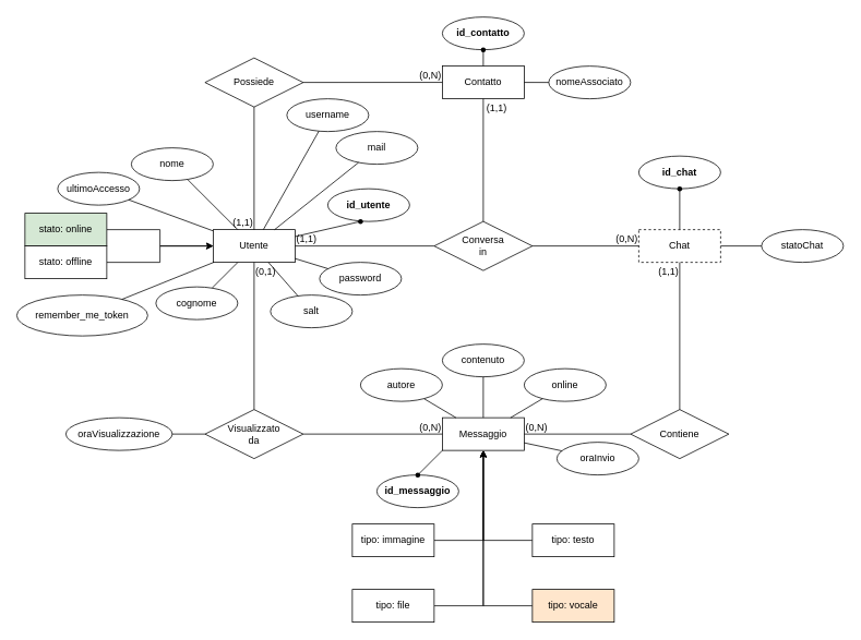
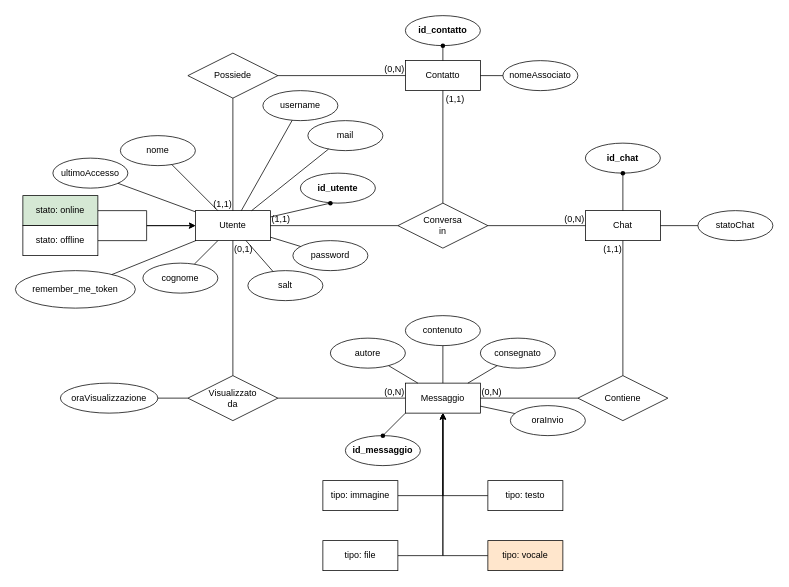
  <mxCell id="0" />
  <mxCell id="1" parent="0" />
  <mxCell id="2" value="Utente" style="whiteSpace=wrap;html=1;align=center;" parent="1" vertex="1"><mxGeometry x="260" y="280" width="100" height="40" as="geometry" /></mxCell>
- <mxCell id="3" value="Chat" style="whiteSpace=wrap;html=1;align=center;dashed=1;" parent="1" vertex="1"><mxGeometry x="780" y="280" width="100" height="40" as="geometry" /></mxCell>
+ <mxCell id="3" value="Chat" style="whiteSpace=wrap;html=1;align=center;" parent="1" vertex="1"><mxGeometry x="780" y="280" width="100" height="40" as="geometry" /></mxCell>
  <mxCell id="4" value="Messaggio" style="whiteSpace=wrap;html=1;align=center;" parent="1" vertex="1"><mxGeometry x="540" y="510" width="100" height="40" as="geometry" /></mxCell>
  <mxCell id="5" value="Visualizzato&lt;br&gt;da" style="shape=rhombus;perimeter=rhombusPerimeter;whiteSpace=wrap;html=1;align=center;" parent="1" vertex="1"><mxGeometry x="250" y="500" width="120" height="60" as="geometry" /></mxCell>
  <mxCell id="6" value="Conversa&lt;br&gt;in" style="shape=rhombus;perimeter=rhombusPerimeter;whiteSpace=wrap;html=1;align=center;" parent="1" vertex="1"><mxGeometry x="530" y="270" width="120" height="60" as="geometry" /></mxCell>
  <mxCell id="7" value="Contiene" style="shape=rhombus;perimeter=rhombusPerimeter;whiteSpace=wrap;html=1;align=center;" parent="1" vertex="1"><mxGeometry x="770" y="500" width="120" height="60" as="geometry" /></mxCell>
  <mxCell id="8" value="" style="endArrow=none;html=1;rounded=0;exitX=1;exitY=0.5;exitDx=0;exitDy=0;entryX=0;entryY=0.5;entryDx=0;entryDy=0;" parent="1" source="2" target="6" edge="1"><mxGeometry relative="1" as="geometry"><mxPoint x="370" y="370" as="sourcePoint" /><mxPoint x="530" y="370" as="targetPoint" /></mxGeometry></mxCell>
  <mxCell id="9" value="(1,1)" style="resizable=0;html=1;whiteSpace=wrap;align=left;verticalAlign=bottom;" parent="8" connectable="0" vertex="1"><mxGeometry x="-1" relative="1" as="geometry" /></mxCell>
  <mxCell id="10" value="" style="endArrow=none;html=1;rounded=0;exitX=0.5;exitY=1;exitDx=0;exitDy=0;entryX=0.5;entryY=0;entryDx=0;entryDy=0;" parent="1" source="2" target="5" edge="1"><mxGeometry relative="1" as="geometry"><mxPoint x="280" y="430" as="sourcePoint" /><mxPoint x="440" y="430" as="targetPoint" /></mxGeometry></mxCell>
  <mxCell id="11" value="(0,1)" style="resizable=0;html=1;whiteSpace=wrap;align=left;verticalAlign=bottom;" parent="10" connectable="0" vertex="1"><mxGeometry x="-1" relative="1" as="geometry"><mxPoint y="20" as="offset" /></mxGeometry></mxCell>
  <mxCell id="12" value="" style="endArrow=none;html=1;rounded=0;exitX=1;exitY=0.5;exitDx=0;exitDy=0;entryX=0;entryY=0.5;entryDx=0;entryDy=0;" parent="1" source="5" target="4" edge="1"><mxGeometry relative="1" as="geometry"><mxPoint x="390" y="500" as="sourcePoint" /><mxPoint x="550" y="500" as="targetPoint" /></mxGeometry></mxCell>
  <mxCell id="13" value="(0,N)" style="resizable=0;html=1;whiteSpace=wrap;align=right;verticalAlign=bottom;" parent="12" connectable="0" vertex="1"><mxGeometry x="1" relative="1" as="geometry" /></mxCell>
  <mxCell id="14" value="" style="endArrow=none;html=1;rounded=0;exitX=1;exitY=0.5;exitDx=0;exitDy=0;entryX=0;entryY=0.5;entryDx=0;entryDy=0;" parent="1" source="4" target="7" edge="1"><mxGeometry relative="1" as="geometry"><mxPoint x="660" y="590" as="sourcePoint" /><mxPoint x="820" y="590" as="targetPoint" /></mxGeometry></mxCell>
  <mxCell id="15" value="(0,N)" style="resizable=0;html=1;whiteSpace=wrap;align=left;verticalAlign=bottom;" parent="14" connectable="0" vertex="1"><mxGeometry x="-1" relative="1" as="geometry" /></mxCell>
  <mxCell id="16" value="" style="endArrow=none;html=1;rounded=0;exitX=0.5;exitY=0;exitDx=0;exitDy=0;entryX=0.5;entryY=1;entryDx=0;entryDy=0;" parent="1" source="7" target="3" edge="1"><mxGeometry relative="1" as="geometry"><mxPoint x="760" y="420" as="sourcePoint" /><mxPoint x="920" y="420" as="targetPoint" /></mxGeometry></mxCell>
  <mxCell id="17" value="(1,1)" style="resizable=0;html=1;whiteSpace=wrap;align=right;verticalAlign=bottom;" parent="16" connectable="0" vertex="1"><mxGeometry x="1" relative="1" as="geometry"><mxPoint y="20" as="offset" /></mxGeometry></mxCell>
  <mxCell id="18" value="" style="endArrow=none;html=1;rounded=0;exitX=1;exitY=0.5;exitDx=0;exitDy=0;entryX=0;entryY=0.5;entryDx=0;entryDy=0;" parent="1" source="6" target="3" edge="1"><mxGeometry relative="1" as="geometry"><mxPoint x="640" y="340" as="sourcePoint" /><mxPoint x="800" y="340" as="targetPoint" /></mxGeometry></mxCell>
  <mxCell id="19" value="(0,N)" style="resizable=0;html=1;whiteSpace=wrap;align=right;verticalAlign=bottom;" parent="18" connectable="0" vertex="1"><mxGeometry x="1" relative="1" as="geometry" /></mxCell>
  <mxCell id="20" value="oraVisualizzazione" style="ellipse;whiteSpace=wrap;html=1;align=center;" parent="1" vertex="1"><mxGeometry x="80" y="510" width="130" height="40" as="geometry" /></mxCell>
  <mxCell id="21" value="" style="endArrow=none;html=1;rounded=0;exitDx=0;exitDy=0;entryX=0;entryY=0.5;entryDx=0;entryDy=0;" parent="1" target="5" edge="1"><mxGeometry relative="1" as="geometry"><mxPoint x="210" y="530" as="sourcePoint" /><mxPoint x="320" y="620" as="targetPoint" /></mxGeometry></mxCell>
  <mxCell id="22" value="" style="endArrow=none;html=1;rounded=0;exitX=1;exitY=0.5;exitDx=0;exitDy=0;entryDx=0;entryDy=0;" parent="1" source="20" edge="1"><mxGeometry relative="1" as="geometry"><mxPoint x="210" y="530" as="sourcePoint" /><mxPoint x="210" y="530" as="targetPoint" /></mxGeometry></mxCell>
  <mxCell id="23" value="statoChat" style="ellipse;whiteSpace=wrap;html=1;align=center;" parent="1" vertex="1"><mxGeometry x="930" y="280" width="100" height="40" as="geometry" /></mxCell>
  <mxCell id="24" value="&lt;b&gt;id_chat&lt;/b&gt;" style="ellipse;whiteSpace=wrap;html=1;align=center;" parent="1" vertex="1"><mxGeometry x="780" y="190" width="100" height="40" as="geometry" /></mxCell>
  <mxCell id="25" value="mail" style="ellipse;whiteSpace=wrap;html=1;align=center;" parent="1" vertex="1"><mxGeometry x="410" y="160" width="100" height="40" as="geometry" /></mxCell>
  <mxCell id="26" value="&lt;b&gt;id_utente&lt;/b&gt;" style="ellipse;whiteSpace=wrap;html=1;align=center;" parent="1" vertex="1"><mxGeometry x="400" y="230" width="100" height="40" as="geometry" /></mxCell>
  <mxCell id="27" value="nome" style="ellipse;whiteSpace=wrap;html=1;align=center;" parent="1" vertex="1"><mxGeometry x="160" y="180" width="100" height="40" as="geometry" /></mxCell>
  <mxCell id="28" value="cognome" style="ellipse;whiteSpace=wrap;html=1;align=center;" parent="1" vertex="1"><mxGeometry x="190" y="350" width="100" height="40" as="geometry" /></mxCell>
  <mxCell id="29" value="username" style="ellipse;whiteSpace=wrap;html=1;align=center;" parent="1" vertex="1"><mxGeometry x="350" y="120" width="100" height="40" as="geometry" /></mxCell>
  <mxCell id="30" value="ultimoAccesso" style="ellipse;whiteSpace=wrap;html=1;align=center;" parent="1" vertex="1"><mxGeometry x="70" y="210" width="100" height="40" as="geometry" /></mxCell>
  <mxCell id="31" value="" style="endArrow=none;html=1;rounded=0;" parent="1" source="2" target="28" edge="1"><mxGeometry relative="1" as="geometry"><mxPoint x="100" y="420" as="sourcePoint" /><mxPoint x="260" y="420" as="targetPoint" /></mxGeometry></mxCell>
  <mxCell id="32" value="" style="endArrow=none;html=1;rounded=0;" parent="1" source="2" target="30" edge="1"><mxGeometry relative="1" as="geometry"><mxPoint x="120" y="360" as="sourcePoint" /><mxPoint x="280" y="360" as="targetPoint" /></mxGeometry></mxCell>
  <mxCell id="33" value="" style="endArrow=none;html=1;rounded=0;" parent="1" source="27" target="2" edge="1"><mxGeometry relative="1" as="geometry"><mxPoint x="130" y="120" as="sourcePoint" /><mxPoint x="290" y="120" as="targetPoint" /></mxGeometry></mxCell>
  <mxCell id="34" value="" style="endArrow=none;html=1;rounded=0;" parent="1" source="84" target="26" edge="1"><mxGeometry relative="1" as="geometry"><mxPoint x="200" y="110" as="sourcePoint" /><mxPoint x="360" y="110" as="targetPoint" /></mxGeometry></mxCell>
  <mxCell id="35" value="" style="endArrow=none;html=1;rounded=0;" parent="1" source="25" target="2" edge="1"><mxGeometry relative="1" as="geometry"><mxPoint x="400" y="200" as="sourcePoint" /><mxPoint x="580" y="100" as="targetPoint" /></mxGeometry></mxCell>
  <mxCell id="36" value="" style="endArrow=none;html=1;rounded=0;" parent="1" source="29" target="2" edge="1"><mxGeometry relative="1" as="geometry"><mxPoint x="500" y="170" as="sourcePoint" /><mxPoint x="660" y="170" as="targetPoint" /></mxGeometry></mxCell>
  <mxCell id="37" value="" style="endArrow=none;html=1;rounded=0;exitDx=0;exitDy=0;entryX=0.5;entryY=0;entryDx=0;entryDy=0;" parent="1" source="40" target="3" edge="1"><mxGeometry relative="1" as="geometry"><mxPoint x="960" y="220" as="sourcePoint" /><mxPoint x="1120" y="220" as="targetPoint" /></mxGeometry></mxCell>
  <mxCell id="38" value="" style="endArrow=none;html=1;rounded=0;exitX=1;exitY=0.5;exitDx=0;exitDy=0;entryX=0;entryY=0.5;entryDx=0;entryDy=0;" parent="1" source="3" target="23" edge="1"><mxGeometry relative="1" as="geometry"><mxPoint x="940" y="390" as="sourcePoint" /><mxPoint x="1100" y="390" as="targetPoint" /></mxGeometry></mxCell>
  <mxCell id="39" value="" style="endArrow=none;html=1;rounded=0;exitX=0.5;exitY=1;exitDx=0;exitDy=0;entryDx=0;entryDy=0;" parent="1" source="24" target="40" edge="1"><mxGeometry relative="1" as="geometry"><mxPoint x="830" y="230" as="sourcePoint" /><mxPoint x="830" y="280" as="targetPoint" /></mxGeometry></mxCell>
  <mxCell id="40" value="" style="shape=waypoint;sketch=0;fillStyle=solid;size=6;pointerEvents=1;points=[];fillColor=none;resizable=0;rotatable=0;perimeter=centerPerimeter;snapToPoint=1;" parent="1" vertex="1"><mxGeometry x="820" y="220" width="20" height="20" as="geometry" /></mxCell>
  <mxCell id="41" value="&lt;b&gt;id_messaggio&lt;/b&gt;" style="ellipse;whiteSpace=wrap;html=1;align=center;" parent="1" vertex="1"><mxGeometry x="460" y="580" width="100" height="40" as="geometry" /></mxCell>
  <mxCell id="42" value="contenuto" style="ellipse;whiteSpace=wrap;html=1;align=center;" parent="1" vertex="1"><mxGeometry x="540" y="420" width="100" height="40" as="geometry" /></mxCell>
  <mxCell id="43" value="oraInvio" style="ellipse;whiteSpace=wrap;html=1;align=center;" parent="1" vertex="1"><mxGeometry x="680" y="540" width="100" height="40" as="geometry" /></mxCell>
- <mxCell id="44" value="online" style="ellipse;whiteSpace=wrap;html=1;align=center;" parent="1" vertex="1"><mxGeometry x="640" y="450" width="100" height="40" as="geometry" /></mxCell>
+ <mxCell id="44" value="consegnato" style="ellipse;whiteSpace=wrap;html=1;align=center;" parent="1" vertex="1"><mxGeometry x="640" y="450" width="100" height="40" as="geometry" /></mxCell>
  <mxCell id="45" value="autore" style="ellipse;whiteSpace=wrap;html=1;align=center;" parent="1" vertex="1"><mxGeometry x="440" y="450" width="100" height="40" as="geometry" /></mxCell>
  <mxCell id="46" value="" style="endArrow=none;html=1;rounded=0;exitDx=0;exitDy=0;entryX=0.5;entryY=0;entryDx=0;entryDy=0;" parent="1" source="48" target="41" edge="1"><mxGeometry relative="1" as="geometry"><mxPoint x="560" y="580" as="sourcePoint" /><mxPoint x="720" y="580" as="targetPoint" /></mxGeometry></mxCell>
  <mxCell id="47" value="" style="endArrow=none;html=1;rounded=0;exitX=0;exitY=1;exitDx=0;exitDy=0;entryDx=0;entryDy=0;" parent="1" source="4" target="48" edge="1"><mxGeometry relative="1" as="geometry"><mxPoint x="540" y="550" as="sourcePoint" /><mxPoint x="480" y="580" as="targetPoint" /></mxGeometry></mxCell>
  <mxCell id="48" value="" style="shape=waypoint;sketch=0;fillStyle=solid;size=6;pointerEvents=1;points=[];fillColor=none;resizable=0;rotatable=0;perimeter=centerPerimeter;snapToPoint=1;" parent="1" vertex="1"><mxGeometry x="500" y="570" width="20" height="20" as="geometry" /></mxCell>
  <mxCell id="49" value="" style="endArrow=none;html=1;rounded=0;" parent="1" source="4" target="42" edge="1"><mxGeometry relative="1" as="geometry"><mxPoint x="600" y="600" as="sourcePoint" /><mxPoint x="760" y="600" as="targetPoint" /></mxGeometry></mxCell>
  <mxCell id="50" value="" style="endArrow=none;html=1;rounded=0;" parent="1" source="4" target="43" edge="1"><mxGeometry relative="1" as="geometry"><mxPoint x="750" y="630" as="sourcePoint" /><mxPoint x="910" y="630" as="targetPoint" /></mxGeometry></mxCell>
  <mxCell id="51" value="" style="endArrow=none;html=1;rounded=0;" parent="1" source="45" target="4" edge="1"><mxGeometry relative="1" as="geometry"><mxPoint x="450" y="400" as="sourcePoint" /><mxPoint x="610" y="400" as="targetPoint" /></mxGeometry></mxCell>
  <mxCell id="52" value="" style="endArrow=none;html=1;rounded=0;" parent="1" source="44" target="4" edge="1"><mxGeometry relative="1" as="geometry"><mxPoint x="640" y="380" as="sourcePoint" /><mxPoint x="800" y="380" as="targetPoint" /></mxGeometry></mxCell>
  <mxCell id="53" style="edgeStyle=orthogonalEdgeStyle;rounded=0;orthogonalLoop=1;jettySize=auto;html=1;" parent="1" source="54" target="4" edge="1"><mxGeometry relative="1" as="geometry" /></mxCell>
  <mxCell id="54" value="tipo: testo" style="whiteSpace=wrap;html=1;align=center;" parent="1" vertex="1"><mxGeometry x="650" y="640" width="100" height="40" as="geometry" /></mxCell>
  <mxCell id="55" style="edgeStyle=orthogonalEdgeStyle;rounded=0;orthogonalLoop=1;jettySize=auto;html=1;" parent="1" source="56" target="4" edge="1"><mxGeometry relative="1" as="geometry" /></mxCell>
  <mxCell id="56" value="tipo: immagine" style="whiteSpace=wrap;html=1;align=center;" parent="1" vertex="1"><mxGeometry x="430" y="640" width="100" height="40" as="geometry" /></mxCell>
  <mxCell id="57" style="edgeStyle=orthogonalEdgeStyle;rounded=0;orthogonalLoop=1;jettySize=auto;html=1;" parent="1" source="58" target="4" edge="1"><mxGeometry relative="1" as="geometry" /></mxCell>
  <mxCell id="58" value="tipo: vocale" style="whiteSpace=wrap;html=1;align=center;fillColor=#ffe6cc;" parent="1" vertex="1"><mxGeometry x="650" y="720" width="100" height="40" as="geometry" /></mxCell>
  <mxCell id="59" style="edgeStyle=orthogonalEdgeStyle;rounded=0;orthogonalLoop=1;jettySize=auto;html=1;" parent="1" source="60" target="4" edge="1"><mxGeometry relative="1" as="geometry" /></mxCell>
  <mxCell id="60" value="tipo: file" style="whiteSpace=wrap;html=1;align=center;" parent="1" vertex="1"><mxGeometry x="430" y="720" width="100" height="40" as="geometry" /></mxCell>
  <mxCell id="61" style="edgeStyle=orthogonalEdgeStyle;rounded=0;orthogonalLoop=1;jettySize=auto;html=1;" parent="1" source="62" target="2" edge="1"><mxGeometry relative="1" as="geometry" /></mxCell>
  <mxCell id="62" value="stato: online" style="whiteSpace=wrap;html=1;align=center;fillColor=#d5e8d4;" parent="1" vertex="1"><mxGeometry x="30" y="260" width="100" height="40" as="geometry" /></mxCell>
  <mxCell id="63" style="edgeStyle=orthogonalEdgeStyle;rounded=0;orthogonalLoop=1;jettySize=auto;html=1;" parent="1" source="64" target="2" edge="1"><mxGeometry relative="1" as="geometry" /></mxCell>
  <mxCell id="64" value="stato: offline" style="whiteSpace=wrap;html=1;align=center;" parent="1" vertex="1"><mxGeometry x="30" y="300" width="100" height="40" as="geometry" /></mxCell>
  <mxCell id="65" value="password" style="ellipse;whiteSpace=wrap;html=1;align=center;" parent="1" vertex="1"><mxGeometry x="390" y="320" width="100" height="40" as="geometry" /></mxCell>
  <mxCell id="66" value="salt" style="ellipse;whiteSpace=wrap;html=1;align=center;" parent="1" vertex="1"><mxGeometry x="330" y="360" width="100" height="40" as="geometry" /></mxCell>
  <mxCell id="67" value="remember_me_token" style="ellipse;whiteSpace=wrap;html=1;align=center;" parent="1" vertex="1"><mxGeometry x="20" y="360" width="160" height="50" as="geometry" /></mxCell>
  <mxCell id="68" value="" style="endArrow=none;html=1;rounded=0;" parent="1" source="67" target="2" edge="1"><mxGeometry relative="1" as="geometry"><mxPoint x="130" y="460" as="sourcePoint" /><mxPoint x="290" y="460" as="targetPoint" /></mxGeometry></mxCell>
  <mxCell id="69" value="" style="endArrow=none;html=1;rounded=0;" parent="1" source="2" target="66" edge="1"><mxGeometry relative="1" as="geometry"><mxPoint x="140" y="450" as="sourcePoint" /><mxPoint x="300" y="450" as="targetPoint" /></mxGeometry></mxCell>
  <mxCell id="70" value="" style="endArrow=none;html=1;rounded=0;" parent="1" source="2" target="65" edge="1"><mxGeometry relative="1" as="geometry"><mxPoint x="530" y="370" as="sourcePoint" /><mxPoint x="690" y="370" as="targetPoint" /></mxGeometry></mxCell>
  <mxCell id="71" value="Contatto" style="whiteSpace=wrap;html=1;align=center;" parent="1" vertex="1"><mxGeometry x="540" y="79.91" width="100" height="40" as="geometry" /></mxCell>
  <mxCell id="72" value="Possiede" style="shape=rhombus;perimeter=rhombusPerimeter;whiteSpace=wrap;html=1;align=center;" parent="1" vertex="1"><mxGeometry x="250" y="70" width="120" height="60" as="geometry" /></mxCell>
  <mxCell id="73" value="" style="endArrow=none;html=1;rounded=0;" parent="1" source="72" target="2" edge="1"><mxGeometry relative="1" as="geometry"><mxPoint x="280" y="170" as="sourcePoint" /><mxPoint x="440" y="170" as="targetPoint" /></mxGeometry></mxCell>
  <mxCell id="74" value="(1,1)" style="resizable=0;html=1;whiteSpace=wrap;align=right;verticalAlign=bottom;" parent="73" connectable="0" vertex="1"><mxGeometry x="1" relative="1" as="geometry" /></mxCell>
  <mxCell id="75" value="" style="endArrow=none;html=1;rounded=0;" parent="1" source="72" target="71" edge="1"><mxGeometry relative="1" as="geometry"><mxPoint x="380" y="100" as="sourcePoint" /><mxPoint x="540" y="100" as="targetPoint" /></mxGeometry></mxCell>
  <mxCell id="76" value="(0,N)" style="resizable=0;html=1;whiteSpace=wrap;align=right;verticalAlign=bottom;" parent="75" connectable="0" vertex="1"><mxGeometry x="1" relative="1" as="geometry" /></mxCell>
  <mxCell id="77" value="&lt;b&gt;id_contatto&lt;/b&gt;" style="ellipse;whiteSpace=wrap;html=1;align=center;" parent="1" vertex="1"><mxGeometry x="540" y="20" width="100" height="40" as="geometry" /></mxCell>
  <mxCell id="78" value="" style="endArrow=none;html=1;rounded=0;" parent="1" source="80" target="71" edge="1"><mxGeometry relative="1" as="geometry"><mxPoint x="480" y="50" as="sourcePoint" /><mxPoint x="640" y="50" as="targetPoint" /><Array as="points" /></mxGeometry></mxCell>
  <mxCell id="79" value="" style="endArrow=none;html=1;rounded=0;" parent="1" source="77" target="80" edge="1"><mxGeometry relative="1" as="geometry"><mxPoint x="590" y="20" as="sourcePoint" /><mxPoint x="590" y="80" as="targetPoint" /><Array as="points" /></mxGeometry></mxCell>
  <mxCell id="80" value="" style="shape=waypoint;sketch=0;fillStyle=solid;size=6;pointerEvents=1;points=[];fillColor=none;resizable=0;rotatable=0;perimeter=centerPerimeter;snapToPoint=1;" parent="1" vertex="1"><mxGeometry x="580" y="50" width="20" height="20" as="geometry" /></mxCell>
  <mxCell id="81" value="nomeAssociato" style="ellipse;whiteSpace=wrap;html=1;align=center;" parent="1" vertex="1"><mxGeometry x="670" y="80" width="100" height="40" as="geometry" /></mxCell>
  <mxCell id="82" value="" style="endArrow=none;html=1;rounded=0;" parent="1" source="71" target="81" edge="1"><mxGeometry relative="1" as="geometry"><mxPoint x="620" y="150" as="sourcePoint" /><mxPoint x="780" y="150" as="targetPoint" /></mxGeometry></mxCell>
  <mxCell id="83" value="" style="endArrow=none;html=1;rounded=0;" parent="1" source="2" target="84" edge="1"><mxGeometry relative="1" as="geometry"><mxPoint x="360" y="284" as="sourcePoint" /><mxPoint x="431" y="262" as="targetPoint" /></mxGeometry></mxCell>
  <mxCell id="84" value="" style="shape=waypoint;sketch=0;fillStyle=solid;size=6;pointerEvents=1;points=[];fillColor=none;resizable=0;rotatable=0;perimeter=centerPerimeter;snapToPoint=1;" parent="1" vertex="1"><mxGeometry x="430" y="260" width="20" height="20" as="geometry" /></mxCell>
  <mxCell id="85" value="" style="endArrow=none;html=1;rounded=0;" parent="1" source="6" target="71" edge="1"><mxGeometry relative="1" as="geometry"><mxPoint x="550" y="190" as="sourcePoint" /><mxPoint x="710" y="190" as="targetPoint" /></mxGeometry></mxCell>
  <mxCell id="86" value="(1,1)" style="resizable=0;html=1;whiteSpace=wrap;align=right;verticalAlign=bottom;" parent="85" connectable="0" vertex="1"><mxGeometry x="1" relative="1" as="geometry"><mxPoint x="30" y="20" as="offset" /></mxGeometry></mxCell>
